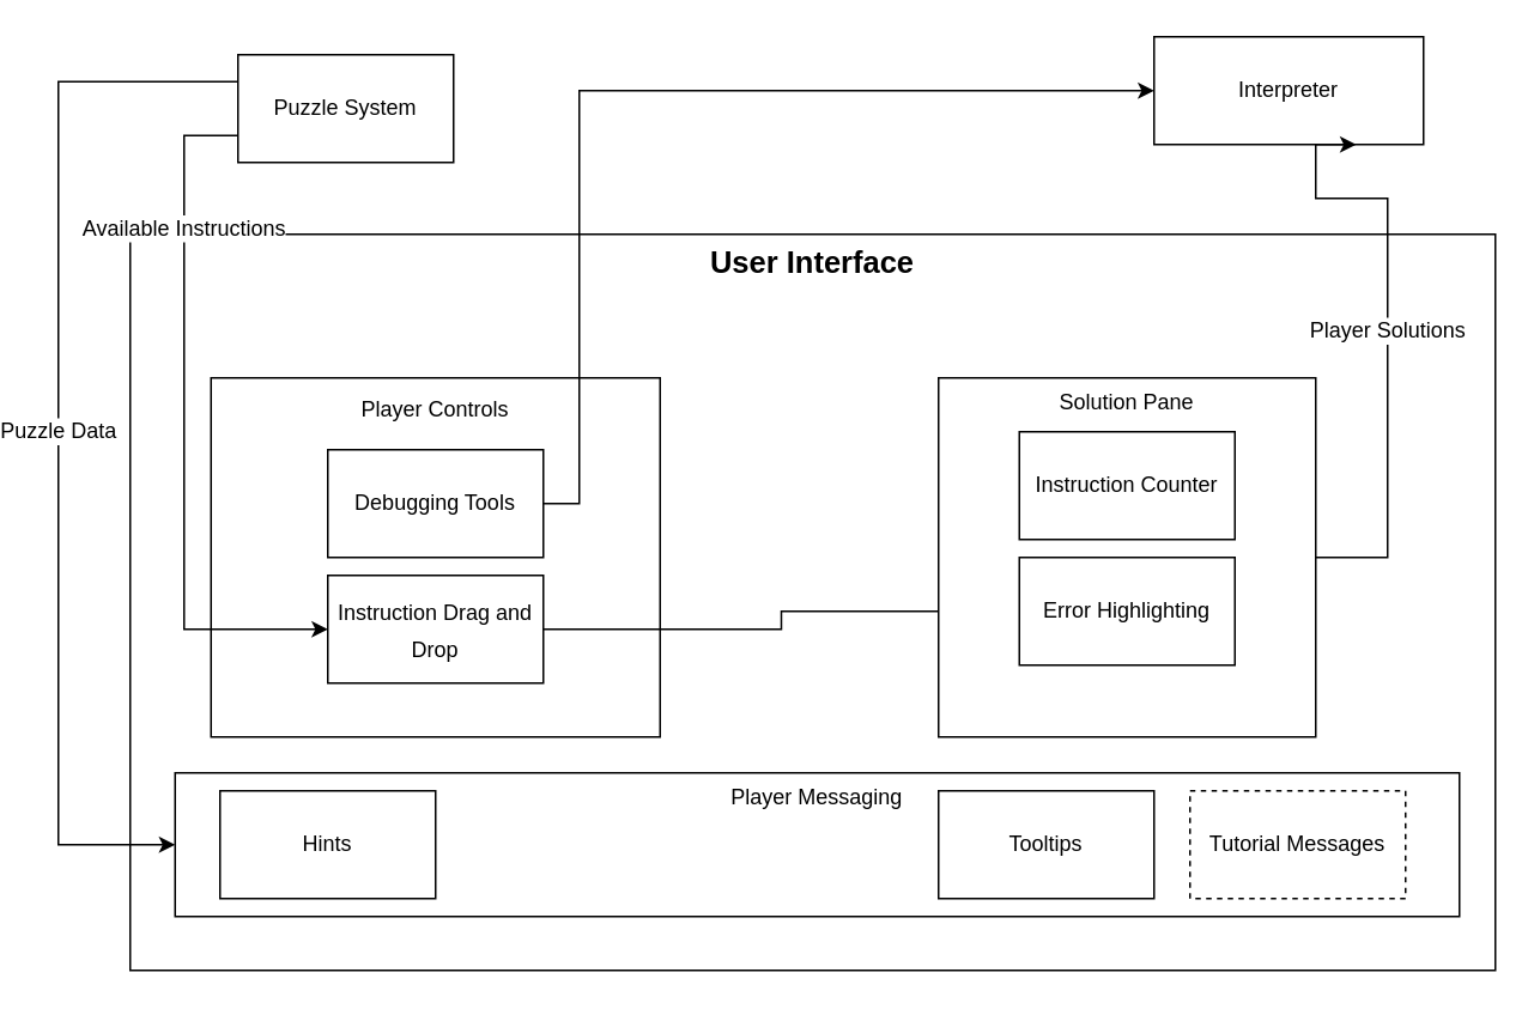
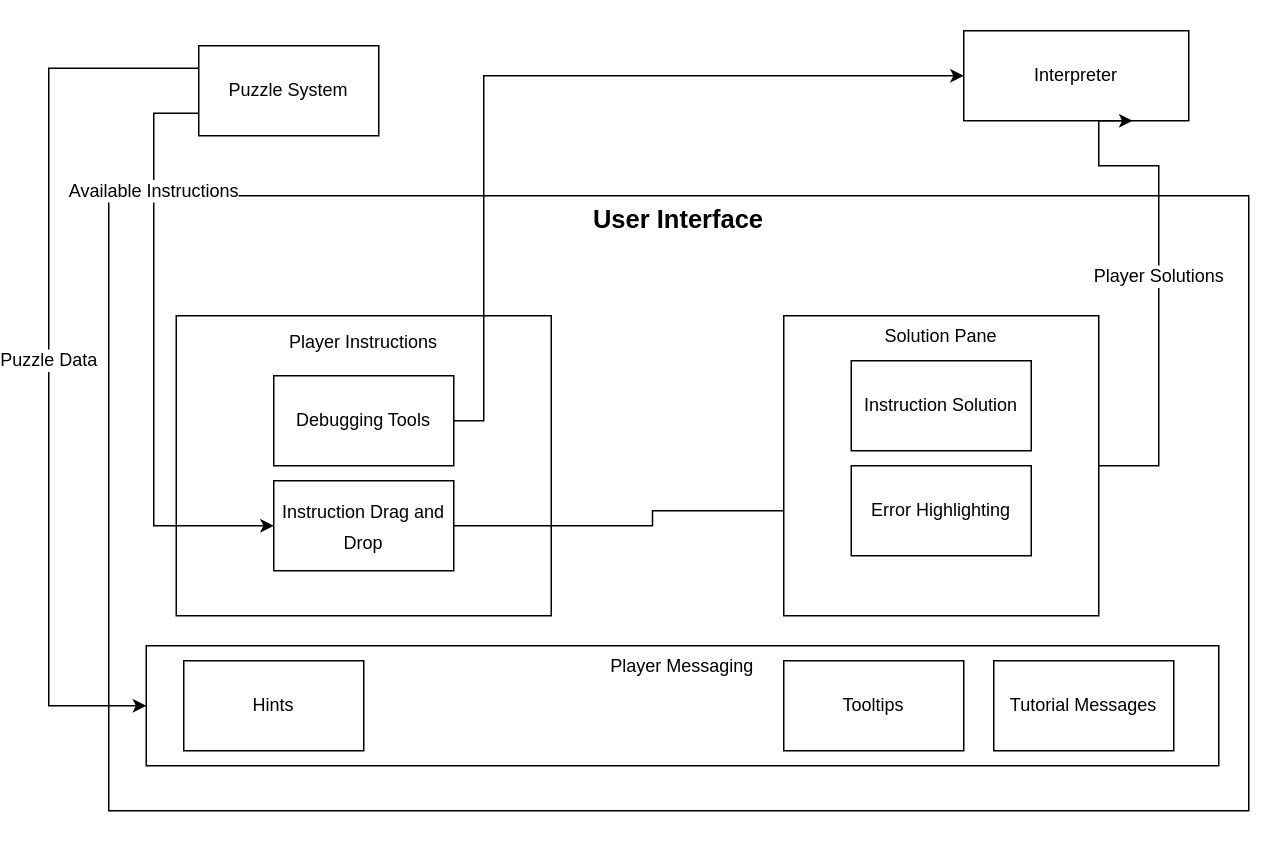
  <mxCell id="0" />
  <mxCell id="1" parent="0" />
  <mxCell id="2" value="User Interface" style="rounded=0;whiteSpace=wrap;html=1;verticalAlign=top;fontSize=17;fontStyle=1" vertex="1" parent="1"><mxGeometry x="60" y="130" width="760" height="410" as="geometry" /></mxCell>
- <mxCell id="3" value="&lt;font style=&quot;font-size: 12px&quot;&gt;Player Controls&lt;/font&gt;" style="rounded=0;whiteSpace=wrap;html=1;fontSize=17;verticalAlign=top;" vertex="1" parent="1"><mxGeometry x="105" y="210" width="250" height="200" as="geometry" /></mxCell>
+ <mxCell id="3" value="&lt;font style=&quot;font-size: 12px&quot;&gt;Player Instructions&lt;/font&gt;" style="rounded=0;whiteSpace=wrap;html=1;fontSize=17;verticalAlign=top;" vertex="1" parent="1"><mxGeometry x="105" y="210" width="250" height="200" as="geometry" /></mxCell>
  <mxCell id="4" value="Available Instructions" style="edgeStyle=orthogonalEdgeStyle;rounded=0;orthogonalLoop=1;jettySize=auto;html=1;exitX=0;exitY=0.75;exitDx=0;exitDy=0;entryX=0;entryY=0.5;entryDx=0;entryDy=0;fontSize=12;" edge="1" parent="1" source="6" target="9"><mxGeometry x="-0.573" relative="1" as="geometry"><Array as="points"><mxPoint x="90" y="75" /><mxPoint x="90" y="350" /></Array><mxPoint as="offset" /></mxGeometry></mxCell>
  <mxCell id="5" value="Puzzle Data" style="edgeStyle=orthogonalEdgeStyle;rounded=0;orthogonalLoop=1;jettySize=auto;html=1;exitX=0;exitY=0.25;exitDx=0;exitDy=0;entryX=0;entryY=0.5;entryDx=0;entryDy=0;fontSize=12;" edge="1" parent="1" source="6" target="16"><mxGeometry relative="1" as="geometry"><Array as="points"><mxPoint y="45" x="20" /><mxPoint y="470" x="20" /></Array></mxGeometry></mxCell>
  <mxCell id="6" value="Puzzle System" style="rounded=0;whiteSpace=wrap;html=1;" vertex="1" parent="1"><mxGeometry x="120" y="30" width="120" height="60" as="geometry" /></mxCell>
  <mxCell id="7" value="Interpreter" style="rounded=0;whiteSpace=wrap;html=1;" vertex="1" parent="1"><mxGeometry x="630" y="20" width="150" height="60" as="geometry" /></mxCell>
  <mxCell id="8" style="edgeStyle=orthogonalEdgeStyle;rounded=0;orthogonalLoop=1;jettySize=auto;html=1;exitX=1;exitY=0.5;exitDx=0;exitDy=0;fontSize=12;" edge="1" parent="1" source="9" target="15"><mxGeometry relative="1" as="geometry" /></mxCell>
  <mxCell id="9" value="&lt;font style=&quot;font-size: 12px&quot;&gt;Instruction Drag and Drop&lt;/font&gt;" style="rounded=0;whiteSpace=wrap;html=1;fontSize=17;" vertex="1" parent="1"><mxGeometry x="170" y="320" width="120" height="60" as="geometry" /></mxCell>
  <mxCell id="10" value="Player Solutions" style="edgeStyle=orthogonalEdgeStyle;rounded=0;orthogonalLoop=1;jettySize=auto;html=1;exitX=1;exitY=0.5;exitDx=0;exitDy=0;entryX=0.75;entryY=1;entryDx=0;entryDy=0;fontSize=12;" edge="1" parent="1" source="11" target="7"><mxGeometry relative="1" as="geometry"><Array as="points"><mxPoint x="760" y="310" /><mxPoint x="760" y="110" /><mxPoint x="720" y="110" /></Array></mxGeometry></mxCell>
  <mxCell id="11" value="Solution Pane" style="rounded=0;whiteSpace=wrap;html=1;fontSize=12;verticalAlign=top;" vertex="1" parent="1"><mxGeometry x="510" y="210" width="210" height="200" as="geometry" /></mxCell>
  <mxCell id="12" style="edgeStyle=orthogonalEdgeStyle;rounded=0;orthogonalLoop=1;jettySize=auto;html=1;exitX=1;exitY=0.5;exitDx=0;exitDy=0;entryX=0;entryY=0.5;entryDx=0;entryDy=0;fontSize=12;" edge="1" parent="1" source="13" target="7"><mxGeometry relative="1" as="geometry"><Array as="points"><mxPoint x="310" y="280" /><mxPoint x="310" y="50" /></Array></mxGeometry></mxCell>
  <mxCell id="13" value="Debugging Tools" style="rounded=0;whiteSpace=wrap;html=1;fontSize=12;" vertex="1" parent="1"><mxGeometry x="170" y="250" width="120" height="60" as="geometry" /></mxCell>
- <mxCell id="14" value="Instruction Counter" style="rounded=0;whiteSpace=wrap;html=1;fontSize=12;" vertex="1" parent="1"><mxGeometry x="555" y="240" width="120" height="60" as="geometry" /></mxCell>
+ <mxCell id="14" value="Instruction Solution" style="rounded=0;whiteSpace=wrap;html=1;fontSize=12;" vertex="1" parent="1"><mxGeometry x="555" y="240" width="120" height="60" as="geometry" /></mxCell>
  <mxCell id="15" value="Error Highlighting" style="rounded=0;whiteSpace=wrap;html=1;fontSize=12;" vertex="1" parent="1"><mxGeometry x="555" y="310" width="120" height="60" as="geometry" /></mxCell>
  <mxCell id="16" value="Player Messaging" style="rounded=0;whiteSpace=wrap;html=1;fontSize=12;verticalAlign=top;" vertex="1" parent="1"><mxGeometry x="85" y="430" width="715" height="80" as="geometry" /></mxCell>
  <mxCell id="17" value="Hints" style="rounded=0;whiteSpace=wrap;html=1;fontSize=12;" vertex="1" parent="1"><mxGeometry x="110" y="440" width="120" height="60" as="geometry" /></mxCell>
  <mxCell id="18" value="Tooltips" style="rounded=0;whiteSpace=wrap;html=1;fontSize=12;" vertex="1" parent="1"><mxGeometry x="510" y="440" width="120" height="60" as="geometry" /></mxCell>
- <mxCell id="19" value="Tutorial Messages" style="rounded=0;whiteSpace=wrap;html=1;fontSize=12;dashed=1;" vertex="1" parent="1"><mxGeometry x="650" y="440" width="120" height="60" as="geometry" /></mxCell>
+ <mxCell id="19" value="Tutorial Messages" style="rounded=0;whiteSpace=wrap;html=1;fontSize=12;" vertex="1" parent="1"><mxGeometry x="650" y="440" width="120" height="60" as="geometry" /></mxCell>
